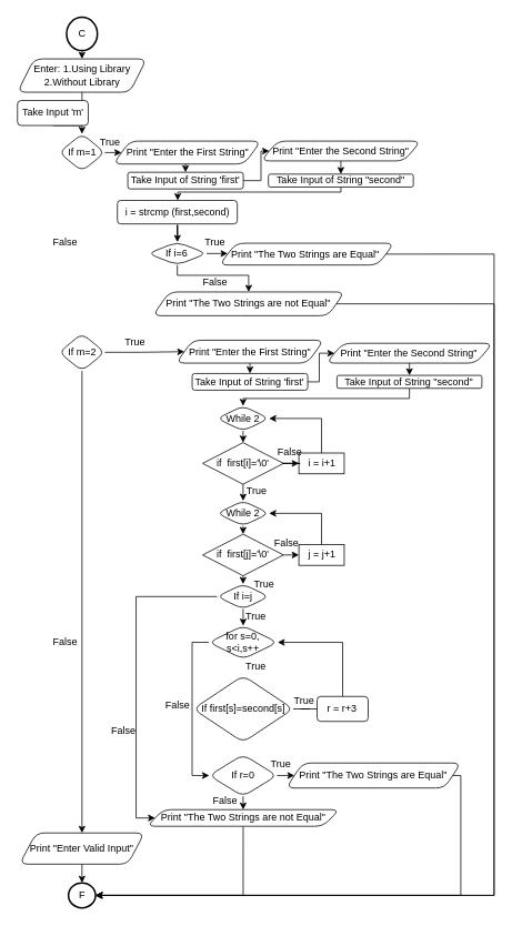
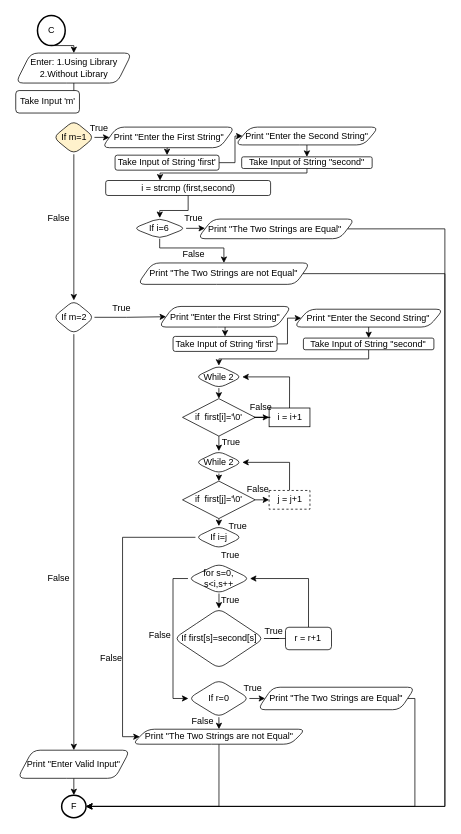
  <mxCell id="0" />
  <mxCell id="1" parent="0" />
  <mxCell id="2" value="" style="edgeStyle=orthogonalEdgeStyle;rounded=0;orthogonalLoop=1;jettySize=auto;html=1;" parent="1" source="3" target="5" edge="1"><mxGeometry relative="1" as="geometry" /></mxCell>
  <mxCell id="3" value="Enter: 1.Using Library 2.Without Library" style="shape=parallelogram;perimeter=parallelogramPerimeter;whiteSpace=wrap;html=1;fixedSize=1;rounded=1;" parent="1" vertex="1"><mxGeometry x="20.5" y="70" width="155" height="40" as="geometry" /></mxCell>
- <mxCell id="4" style="edgeStyle=orthogonalEdgeStyle;rounded=0;orthogonalLoop=1;jettySize=auto;html=1;exitX=0.5;exitY=1;exitDx=0;exitDy=0;entryX=0.5;entryY=0;entryDx=0;entryDy=0;" parent="1" source="5" target="8" edge="1"><mxGeometry relative="1" as="geometry" /></mxCell>
  <mxCell id="5" value="Take Input 'm'" style="whiteSpace=wrap;html=1;rounded=1;" parent="1" vertex="1"><mxGeometry x="20.5" y="120" width="85" height="30" as="geometry" /></mxCell>
  <mxCell id="6" value="" style="edgeStyle=orthogonalEdgeStyle;rounded=0;orthogonalLoop=1;jettySize=auto;html=1;" parent="1" source="8" target="10" edge="1"><mxGeometry relative="1" as="geometry" /></mxCell>
- <mxCell id="8" value="If m=1" style="rhombus;whiteSpace=wrap;html=1;rounded=1;" parent="1" vertex="1"><mxGeometry x="70.5" y="160" width="55" height="45" as="geometry" /></mxCell>
+ <mxCell id="7" value="" style="edgeStyle=orthogonalEdgeStyle;rounded=0;orthogonalLoop=1;jettySize=auto;html=1;" parent="1" source="8" target="19" edge="1"><mxGeometry relative="1" as="geometry" /></mxCell>
+ <mxCell id="8" value="If m=1" style="rhombus;whiteSpace=wrap;html=1;rounded=1;fillColor=#fff2cc;" parent="1" vertex="1"><mxGeometry x="70.5" y="160" width="55" height="45" as="geometry" /></mxCell>
  <mxCell id="9" style="edgeStyle=orthogonalEdgeStyle;rounded=0;orthogonalLoop=1;jettySize=auto;html=1;exitX=0.5;exitY=1;exitDx=0;exitDy=0;entryX=0.5;entryY=0;entryDx=0;entryDy=0;" parent="1" source="10" target="12" edge="1"><mxGeometry relative="1" as="geometry" /></mxCell>
  <mxCell id="10" value="Print &quot;Enter the First String&quot;" style="shape=parallelogram;perimeter=parallelogramPerimeter;whiteSpace=wrap;html=1;fixedSize=1;rounded=1;" parent="1" vertex="1"><mxGeometry x="135.5" y="168.75" width="177.5" height="27.5" as="geometry" /></mxCell>
  <mxCell id="11" style="edgeStyle=orthogonalEdgeStyle;rounded=0;orthogonalLoop=1;jettySize=auto;html=1;exitX=1;exitY=0.5;exitDx=0;exitDy=0;entryX=0;entryY=0.5;entryDx=0;entryDy=0;" parent="1" source="12" target="14" edge="1"><mxGeometry relative="1" as="geometry"><Array as="points"><mxPoint x="313" y="216" /><mxPoint x="313" y="181" /></Array></mxGeometry></mxCell>
  <mxCell id="12" value="Take Input of String 'first'" style="whiteSpace=wrap;html=1;rounded=1;" parent="1" vertex="1"><mxGeometry x="153" y="206.2" width="138.75" height="20" as="geometry" /></mxCell>
  <mxCell id="13" style="edgeStyle=orthogonalEdgeStyle;rounded=0;orthogonalLoop=1;jettySize=auto;html=1;exitX=0.5;exitY=1;exitDx=0;exitDy=0;entryX=0.5;entryY=0;entryDx=0;entryDy=0;" parent="1" source="14" target="16" edge="1"><mxGeometry relative="1" as="geometry" /></mxCell>
  <mxCell id="14" value="Print &quot;Enter the Second String&quot;" style="shape=parallelogram;perimeter=parallelogramPerimeter;whiteSpace=wrap;html=1;fixedSize=1;rounded=1;" parent="1" vertex="1"><mxGeometry x="313" y="168.75" width="191.88" height="23.8" as="geometry" /></mxCell>
  <mxCell id="15" value="" style="edgeStyle=orthogonalEdgeStyle;rounded=0;orthogonalLoop=1;jettySize=auto;html=1;" parent="1" source="16" target="23" edge="1"><mxGeometry relative="1" as="geometry"><Array as="points"><mxPoint x="409" y="230" /><mxPoint x="213" y="230" /></Array></mxGeometry></mxCell>
  <mxCell id="16" value="Take Input of String &quot;second&quot;" style="whiteSpace=wrap;html=1;rounded=1;" parent="1" vertex="1"><mxGeometry x="321.91" y="208.43" width="174.06" height="15.55" as="geometry" /></mxCell>
  <mxCell id="17" value="" style="edgeStyle=orthogonalEdgeStyle;rounded=0;orthogonalLoop=1;jettySize=auto;html=1;" parent="1" source="19" target="21" edge="1"><mxGeometry relative="1" as="geometry" /></mxCell>
  <mxCell id="18" style="edgeStyle=orthogonalEdgeStyle;rounded=0;orthogonalLoop=1;jettySize=auto;html=1;exitX=1;exitY=0.5;exitDx=0;exitDy=0;entryX=0;entryY=0.5;entryDx=0;entryDy=0;" parent="1" source="19" target="65" edge="1"><mxGeometry relative="1" as="geometry" /></mxCell>
  <mxCell id="19" value="If m=2" style="rhombus;whiteSpace=wrap;html=1;rounded=1;" parent="1" vertex="1"><mxGeometry x="70.5" y="400" width="55" height="45" as="geometry" /></mxCell>
  <mxCell id="20" value="" style="edgeStyle=orthogonalEdgeStyle;rounded=0;orthogonalLoop=1;jettySize=auto;html=1;" parent="1" source="21" edge="1"><mxGeometry relative="1" as="geometry"><mxPoint x="98" y="1060" as="targetPoint" /></mxGeometry></mxCell>
  <mxCell id="21" value="Print &quot;Enter Valid Input&quot;" style="shape=parallelogram;perimeter=parallelogramPerimeter;whiteSpace=wrap;html=1;fixedSize=1;rounded=1;" parent="1" vertex="1"><mxGeometry x="23" y="1000" width="150" height="37.5" as="geometry" /></mxCell>
  <mxCell id="22" value="" style="edgeStyle=orthogonalEdgeStyle;rounded=0;orthogonalLoop=1;jettySize=auto;html=1;" parent="1" source="23" target="26" edge="1"><mxGeometry relative="1" as="geometry" /></mxCell>
- <mxCell id="23" value="i = strcmp (first,second)" style="whiteSpace=wrap;html=1;rounded=1;" parent="1" vertex="1"><mxGeometry x="140.5" y="240" width="144.06" height="28.24" as="geometry" /></mxCell>
+ <mxCell id="23" value="i = strcmp (first,second)" style="whiteSpace=wrap;html=1;rounded=1;" parent="1" vertex="1"><mxGeometry x="140.5" y="240" width="220" height="20" as="geometry" /></mxCell>
  <mxCell id="24" style="edgeStyle=orthogonalEdgeStyle;rounded=0;orthogonalLoop=1;jettySize=auto;html=1;exitX=1;exitY=0.5;exitDx=0;exitDy=0;entryX=0;entryY=0.5;entryDx=0;entryDy=0;" parent="1" source="26" target="28" edge="1"><mxGeometry relative="1" as="geometry" /></mxCell>
  <mxCell id="25" style="edgeStyle=orthogonalEdgeStyle;rounded=0;orthogonalLoop=1;jettySize=auto;html=1;exitX=0.5;exitY=1;exitDx=0;exitDy=0;entryX=0.5;entryY=0;entryDx=0;entryDy=0;" parent="1" source="26" target="30" edge="1"><mxGeometry relative="1" as="geometry"><Array as="points"><mxPoint x="213" y="330" /><mxPoint x="298" y="330" /></Array></mxGeometry></mxCell>
  <mxCell id="26" value="If i=6" style="rhombus;whiteSpace=wrap;html=1;rounded=1;" parent="1" vertex="1"><mxGeometry x="177.3" y="290" width="70.47" height="27.64" as="geometry" /></mxCell>
  <mxCell id="27" style="edgeStyle=orthogonalEdgeStyle;rounded=0;orthogonalLoop=1;jettySize=auto;html=1;exitX=1;exitY=0.5;exitDx=0;exitDy=0;entryX=1;entryY=0.5;entryDx=0;entryDy=0;entryPerimeter=0;" edge="1" parent="1" source="28" target="33"><mxGeometry relative="1" as="geometry"><Array as="points"><mxPoint x="593" y="305" /><mxPoint x="593" y="1075" /></Array></mxGeometry></mxCell>
  <mxCell id="28" value="Print &quot;The Two Strings are Equal&quot;&amp;nbsp;" style="shape=parallelogram;perimeter=parallelogramPerimeter;whiteSpace=wrap;html=1;fixedSize=1;rounded=1;" parent="1" vertex="1"><mxGeometry x="263" y="291.46" width="210" height="26.18" as="geometry" /></mxCell>
  <mxCell id="29" style="edgeStyle=orthogonalEdgeStyle;rounded=0;orthogonalLoop=1;jettySize=auto;html=1;exitX=1;exitY=0.5;exitDx=0;exitDy=0;entryX=1;entryY=0.5;entryDx=0;entryDy=0;entryPerimeter=0;" edge="1" parent="1" source="30" target="33"><mxGeometry relative="1" as="geometry"><Array as="points"><mxPoint x="593" y="364" /><mxPoint x="593" y="1075" /></Array></mxGeometry></mxCell>
  <mxCell id="30" value="Print &quot;The Two Strings are not Equal&quot;" style="shape=parallelogram;perimeter=parallelogramPerimeter;whiteSpace=wrap;html=1;fixedSize=1;rounded=1;" parent="1" vertex="1"><mxGeometry x="183" y="350" width="230.47" height="28.54" as="geometry" /></mxCell>
  <mxCell id="31" style="edgeStyle=orthogonalEdgeStyle;rounded=0;orthogonalLoop=1;jettySize=auto;html=1;exitX=0.5;exitY=1;exitDx=0;exitDy=0;exitPerimeter=0;entryX=0.5;entryY=0;entryDx=0;entryDy=0;" edge="1" parent="1" source="32" target="3"><mxGeometry relative="1" as="geometry" /></mxCell>
- <mxCell id="32" value="C" style="strokeWidth=2;html=1;shape=mxgraph.flowchart.start_2;whiteSpace=wrap;" vertex="1" parent="1"><mxGeometry x="79.5" y="20" width="37" height="40" as="geometry" /></mxCell>
+ <mxCell id="32" value="C" style="strokeWidth=2;html=1;shape=mxgraph.flowchart.start_2;whiteSpace=wrap;" vertex="1" parent="1"><mxGeometry x="49.5" y="20" width="37" height="40" as="geometry" /></mxCell>
  <mxCell id="33" value="F" style="strokeWidth=2;html=1;shape=mxgraph.flowchart.start_2;whiteSpace=wrap;" vertex="1" parent="1"><mxGeometry x="81.75" y="1060" width="32.5" height="30" as="geometry" /></mxCell>
  <mxCell id="34" style="edgeStyle=orthogonalEdgeStyle;rounded=0;orthogonalLoop=1;jettySize=auto;html=1;exitX=1;exitY=0.5;exitDx=0;exitDy=0;entryX=1;entryY=0.5;entryDx=0;entryDy=0;entryPerimeter=0;" edge="1" parent="1" source="61" target="33"><mxGeometry relative="1" as="geometry"><Array as="points"><mxPoint x="553" y="931" /><mxPoint x="553" y="1075" /></Array></mxGeometry></mxCell>
  <mxCell id="35" value="if&amp;nbsp; first[i]='\0'" style="rhombus;whiteSpace=wrap;html=1;" parent="1" vertex="1"><mxGeometry x="243" y="531" width="97" height="50" as="geometry" /></mxCell>
  <mxCell id="36" value="i = i+1" style="whiteSpace=wrap;html=1;" parent="1" vertex="1"><mxGeometry x="358.5" y="543.5" width="54.5" height="25" as="geometry" /></mxCell>
  <mxCell id="37" value="" style="edgeStyle=orthogonalEdgeStyle;rounded=0;orthogonalLoop=1;jettySize=auto;html=1;" parent="1" source="35" target="36" edge="1"><mxGeometry relative="1" as="geometry" /></mxCell>
  <mxCell id="38" style="edgeStyle=orthogonalEdgeStyle;rounded=0;orthogonalLoop=1;jettySize=auto;html=1;exitX=0.5;exitY=1;exitDx=0;exitDy=0;entryX=0.5;entryY=0;entryDx=0;entryDy=0;" parent="1" source="39" target="35" edge="1"><mxGeometry relative="1" as="geometry" /></mxCell>
  <mxCell id="39" value="While 2" style="rhombus;whiteSpace=wrap;html=1;rounded=1;" parent="1" vertex="1"><mxGeometry x="260.25" y="487" width="62.5" height="30" as="geometry" /></mxCell>
  <mxCell id="40" style="edgeStyle=orthogonalEdgeStyle;rounded=0;orthogonalLoop=1;jettySize=auto;html=1;exitX=0.5;exitY=0;exitDx=0;exitDy=0;entryX=1;entryY=0.5;entryDx=0;entryDy=0;" parent="1" source="36" target="39" edge="1"><mxGeometry relative="1" as="geometry" /></mxCell>
  <mxCell id="41" value="While 2" style="rhombus;whiteSpace=wrap;html=1;rounded=1;" parent="1" vertex="1"><mxGeometry x="260.25" y="601" width="62.5" height="30" as="geometry" /></mxCell>
  <mxCell id="42" style="edgeStyle=orthogonalEdgeStyle;rounded=0;orthogonalLoop=1;jettySize=auto;html=1;exitX=0.5;exitY=1;exitDx=0;exitDy=0;entryX=0.5;entryY=0;entryDx=0;entryDy=0;" parent="1" source="35" target="41" edge="1"><mxGeometry relative="1" as="geometry" /></mxCell>
  <mxCell id="43" value="if&amp;nbsp; first[j]='\0'" style="rhombus;whiteSpace=wrap;html=1;" parent="1" vertex="1"><mxGeometry x="243" y="641" width="97" height="50" as="geometry" /></mxCell>
  <mxCell id="44" style="edgeStyle=orthogonalEdgeStyle;rounded=0;orthogonalLoop=1;jettySize=auto;html=1;exitX=0.5;exitY=1;exitDx=0;exitDy=0;entryX=0.5;entryY=0;entryDx=0;entryDy=0;" parent="1" source="41" target="43" edge="1"><mxGeometry relative="1" as="geometry" /></mxCell>
  <mxCell id="45" style="edgeStyle=orthogonalEdgeStyle;rounded=0;orthogonalLoop=1;jettySize=auto;html=1;exitX=0.5;exitY=0;exitDx=0;exitDy=0;entryX=1;entryY=0.5;entryDx=0;entryDy=0;" parent="1" source="46" target="41" edge="1"><mxGeometry relative="1" as="geometry" /></mxCell>
- <mxCell id="46" value="j = j+1" style="whiteSpace=wrap;html=1;" parent="1" vertex="1"><mxGeometry x="358.5" y="653.5" width="54.5" height="25" as="geometry" /></mxCell>
+ <mxCell id="46" value="j = j+1" style="whiteSpace=wrap;html=1;dashed=1;" parent="1" vertex="1"><mxGeometry x="358.5" y="653.5" width="54.5" height="25" as="geometry" /></mxCell>
  <mxCell id="47" style="edgeStyle=orthogonalEdgeStyle;rounded=0;orthogonalLoop=1;jettySize=auto;html=1;exitX=1;exitY=0.5;exitDx=0;exitDy=0;entryX=0;entryY=0.5;entryDx=0;entryDy=0;" parent="1" source="43" target="46" edge="1"><mxGeometry relative="1" as="geometry" /></mxCell>
- <mxCell id="48" style="edgeStyle=orthogonalEdgeStyle;rounded=0;orthogonalLoop=1;jettySize=auto;html=1;exitX=0.5;exitY=1;exitDx=0;exitDy=0;entryX=0.5;entryY=0;entryDx=0;entryDy=0;" parent="1" source="50" target="52" edge="1"><mxGeometry relative="1" as="geometry" /></mxCell>
  <mxCell id="49" style="edgeStyle=orthogonalEdgeStyle;rounded=0;orthogonalLoop=1;jettySize=auto;html=1;exitX=0;exitY=0.5;exitDx=0;exitDy=0;entryX=0;entryY=0.5;entryDx=0;entryDy=0;" edge="1" parent="1" source="50" target="63"><mxGeometry relative="1" as="geometry"><Array as="points"><mxPoint x="163" y="716" /><mxPoint x="163" y="982" /></Array></mxGeometry></mxCell>
  <mxCell id="50" value="If i=j" style="rhombus;whiteSpace=wrap;html=1;rounded=1;" parent="1" vertex="1"><mxGeometry x="260.25" y="701" width="62.5" height="30" as="geometry" /></mxCell>
  <mxCell id="51" style="edgeStyle=orthogonalEdgeStyle;rounded=0;orthogonalLoop=1;jettySize=auto;html=1;exitX=0.5;exitY=1;exitDx=0;exitDy=0;entryX=0.5;entryY=0;entryDx=0;entryDy=0;" parent="1" source="43" target="50" edge="1"><mxGeometry relative="1" as="geometry" /></mxCell>
  <mxCell id="52" value="for s=0, s&amp;lt;i,s++" style="rhombus;whiteSpace=wrap;html=1;rounded=1;" parent="1" vertex="1"><mxGeometry x="250.25" y="751" width="82.75" height="40" as="geometry" /></mxCell>
  <mxCell id="53" value="If first[s]=second[s]" style="rhombus;whiteSpace=wrap;html=1;rounded=1;" parent="1" vertex="1"><mxGeometry x="231.62" y="811" width="120" height="80" as="geometry" /></mxCell>
+ <mxCell id="54" style="edgeStyle=orthogonalEdgeStyle;rounded=0;orthogonalLoop=1;jettySize=auto;html=1;exitX=0.5;exitY=1;exitDx=0;exitDy=0;entryX=0.5;entryY=0;entryDx=0;entryDy=0;" parent="1" source="52" target="53" edge="1"><mxGeometry relative="1" as="geometry" /></mxCell>
  <mxCell id="55" style="edgeStyle=orthogonalEdgeStyle;rounded=0;orthogonalLoop=1;jettySize=auto;html=1;exitX=0.5;exitY=0;exitDx=0;exitDy=0;entryX=1;entryY=0.5;entryDx=0;entryDy=0;" parent="1" source="56" target="52" edge="1"><mxGeometry relative="1" as="geometry" /></mxCell>
- <mxCell id="56" value="r = r+3" style="whiteSpace=wrap;html=1;rounded=1;" parent="1" vertex="1"><mxGeometry x="380.37" y="836" width="61.38" height="30" as="geometry" /></mxCell>
+ <mxCell id="56" value="r = r+1" style="whiteSpace=wrap;html=1;rounded=1;" parent="1" vertex="1"><mxGeometry x="380.37" y="836" width="61.38" height="30" as="geometry" /></mxCell>
  <mxCell id="57" value="" style="edgeStyle=orthogonalEdgeStyle;rounded=0;orthogonalLoop=1;jettySize=auto;html=1;endArrow=none;" parent="1" source="53" target="56" edge="1"><mxGeometry relative="1" as="geometry" /></mxCell>
  <mxCell id="58" style="edgeStyle=orthogonalEdgeStyle;rounded=0;orthogonalLoop=1;jettySize=auto;html=1;exitX=1;exitY=0.5;exitDx=0;exitDy=0;entryX=0;entryY=0.5;entryDx=0;entryDy=0;" edge="1" parent="1" source="59" target="61"><mxGeometry relative="1" as="geometry" /></mxCell>
  <mxCell id="59" value="If r=0" style="rhombus;whiteSpace=wrap;html=1;rounded=1;" parent="1" vertex="1"><mxGeometry x="250.81" y="906" width="81.38" height="50" as="geometry" /></mxCell>
  <mxCell id="60" style="edgeStyle=orthogonalEdgeStyle;rounded=0;orthogonalLoop=1;jettySize=auto;html=1;exitX=0;exitY=0.5;exitDx=0;exitDy=0;entryX=0;entryY=0.5;entryDx=0;entryDy=0;" parent="1" source="52" target="59" edge="1"><mxGeometry relative="1" as="geometry" /></mxCell>
  <mxCell id="61" value="Print &quot;The Two Strings are Equal&quot;" style="shape=parallelogram;perimeter=parallelogramPerimeter;whiteSpace=wrap;html=1;fixedSize=1;rounded=1;" parent="1" vertex="1"><mxGeometry x="343.17" y="916" width="210.12" height="30" as="geometry" /></mxCell>
  <mxCell id="62" style="edgeStyle=orthogonalEdgeStyle;rounded=0;orthogonalLoop=1;jettySize=auto;html=1;exitX=0.5;exitY=1;exitDx=0;exitDy=0;entryX=1;entryY=0.5;entryDx=0;entryDy=0;entryPerimeter=0;" edge="1" parent="1" source="63" target="33"><mxGeometry relative="1" as="geometry" /></mxCell>
  <mxCell id="63" value="Print &quot;The Two Strings are not Equal&quot;" style="shape=parallelogram;perimeter=parallelogramPerimeter;whiteSpace=wrap;html=1;fixedSize=1;rounded=1;" parent="1" vertex="1"><mxGeometry x="175.88" y="972" width="231.5" height="20" as="geometry" /></mxCell>
  <mxCell id="64" style="edgeStyle=orthogonalEdgeStyle;rounded=0;orthogonalLoop=1;jettySize=auto;html=1;exitX=0.5;exitY=1;exitDx=0;exitDy=0;entryX=0.5;entryY=0;entryDx=0;entryDy=0;" parent="1" source="59" target="63" edge="1"><mxGeometry relative="1" as="geometry" /></mxCell>
  <mxCell id="65" value="Print &quot;Enter the First String&quot;" style="shape=parallelogram;perimeter=parallelogramPerimeter;whiteSpace=wrap;html=1;fixedSize=1;rounded=1;" parent="1" vertex="1"><mxGeometry x="211" y="408" width="177.5" height="27.5" as="geometry" /></mxCell>
  <mxCell id="66" value="Take Input of String 'first'" style="whiteSpace=wrap;html=1;rounded=1;" parent="1" vertex="1"><mxGeometry x="230.37" y="448" width="138.75" height="20" as="geometry" /></mxCell>
  <mxCell id="67" style="edgeStyle=orthogonalEdgeStyle;rounded=0;orthogonalLoop=1;jettySize=auto;html=1;exitX=0.5;exitY=1;exitDx=0;exitDy=0;entryX=0.5;entryY=0;entryDx=0;entryDy=0;" parent="1" source="65" target="66" edge="1"><mxGeometry relative="1" as="geometry" /></mxCell>
  <mxCell id="68" value="Print &quot;Enter the Second String&quot;" style="shape=parallelogram;perimeter=parallelogramPerimeter;whiteSpace=wrap;html=1;fixedSize=1;rounded=1;" parent="1" vertex="1"><mxGeometry x="391.37" y="411.7" width="199.88" height="23.8" as="geometry" /></mxCell>
  <mxCell id="69" style="edgeStyle=orthogonalEdgeStyle;rounded=0;orthogonalLoop=1;jettySize=auto;html=1;exitX=1;exitY=0.5;exitDx=0;exitDy=0;entryX=0;entryY=0.5;entryDx=0;entryDy=0;" parent="1" source="66" target="68" edge="1"><mxGeometry relative="1" as="geometry"><Array as="points"><mxPoint x="383" y="458" /><mxPoint x="383" y="424" /></Array></mxGeometry></mxCell>
  <mxCell id="70" style="edgeStyle=orthogonalEdgeStyle;rounded=0;orthogonalLoop=1;jettySize=auto;html=1;exitX=0.5;exitY=1;exitDx=0;exitDy=0;entryX=0.5;entryY=0;entryDx=0;entryDy=0;" parent="1" source="71" target="39" edge="1"><mxGeometry relative="1" as="geometry"><Array as="points"><mxPoint x="491" y="478" /><mxPoint x="292" y="478" /></Array></mxGeometry></mxCell>
  <mxCell id="71" value="Take Input of String &quot;second&quot;" style="whiteSpace=wrap;html=1;rounded=1;" parent="1" vertex="1"><mxGeometry x="404.28" y="450.23" width="174.06" height="15.55" as="geometry" /></mxCell>
  <mxCell id="72" style="edgeStyle=orthogonalEdgeStyle;rounded=0;orthogonalLoop=1;jettySize=auto;html=1;exitX=0.5;exitY=1;exitDx=0;exitDy=0;entryX=0.5;entryY=0;entryDx=0;entryDy=0;" parent="1" source="68" target="71" edge="1"><mxGeometry relative="1" as="geometry" /></mxCell>
  <mxCell id="73" value="True" style="text;html=1;strokeColor=none;fillColor=none;align=center;verticalAlign=middle;whiteSpace=wrap;rounded=0;" vertex="1" parent="1"><mxGeometry x="116.5" y="160" width="30" height="22" as="geometry" /></mxCell>
  <mxCell id="74" value="True" style="text;html=1;strokeColor=none;fillColor=none;align=center;verticalAlign=middle;whiteSpace=wrap;rounded=0;" vertex="1" parent="1"><mxGeometry x="147.3" y="400" width="30" height="22" as="geometry" /></mxCell>
  <mxCell id="75" value="True" style="text;html=1;strokeColor=none;fillColor=none;align=center;verticalAlign=middle;whiteSpace=wrap;rounded=0;" vertex="1" parent="1"><mxGeometry x="292.75" y="579" width="30" height="22" as="geometry" /></mxCell>
  <mxCell id="76" value="True" style="text;html=1;strokeColor=none;fillColor=none;align=center;verticalAlign=middle;whiteSpace=wrap;rounded=0;" vertex="1" parent="1"><mxGeometry x="291.75" y="789" width="30" height="22" as="geometry" /></mxCell>
  <mxCell id="77" value="True" style="text;html=1;strokeColor=none;fillColor=none;align=center;verticalAlign=middle;whiteSpace=wrap;rounded=0;" vertex="1" parent="1"><mxGeometry x="302.19" y="690" width="30" height="22" as="geometry" /></mxCell>
  <mxCell id="78" value="False" style="text;html=1;strokeColor=none;fillColor=none;align=center;verticalAlign=middle;whiteSpace=wrap;rounded=0;" vertex="1" parent="1"><mxGeometry x="63" y="280" width="30" height="22" as="geometry" /></mxCell>
  <mxCell id="79" value="False" style="text;html=1;strokeColor=none;fillColor=none;align=center;verticalAlign=middle;whiteSpace=wrap;rounded=0;" vertex="1" parent="1"><mxGeometry x="243" y="328" width="30" height="22" as="geometry" /></mxCell>
  <mxCell id="80" value="True" style="text;html=1;strokeColor=none;fillColor=none;align=center;verticalAlign=middle;whiteSpace=wrap;rounded=0;" vertex="1" parent="1"><mxGeometry x="243" y="280" width="30" height="22" as="geometry" /></mxCell>
  <mxCell id="81" value="False" style="text;html=1;strokeColor=none;fillColor=none;align=center;verticalAlign=middle;whiteSpace=wrap;rounded=0;" vertex="1" parent="1"><mxGeometry x="333" y="531" width="30" height="22" as="geometry" /></mxCell>
  <mxCell id="82" value="False" style="text;html=1;strokeColor=none;fillColor=none;align=center;verticalAlign=middle;whiteSpace=wrap;rounded=0;" vertex="1" parent="1"><mxGeometry x="328.5" y="641" width="30" height="22" as="geometry" /></mxCell>
  <mxCell id="83" value="False" style="text;html=1;strokeColor=none;fillColor=none;align=center;verticalAlign=middle;whiteSpace=wrap;rounded=0;" vertex="1" parent="1"><mxGeometry x="133" y="866" width="30" height="22" as="geometry" /></mxCell>
  <mxCell id="84" value="False" style="text;html=1;strokeColor=none;fillColor=none;align=center;verticalAlign=middle;whiteSpace=wrap;rounded=0;" vertex="1" parent="1"><mxGeometry x="197.53" y="836" width="30" height="22" as="geometry" /></mxCell>
  <mxCell id="85" value="True" style="text;html=1;strokeColor=none;fillColor=none;align=center;verticalAlign=middle;whiteSpace=wrap;rounded=0;" vertex="1" parent="1"><mxGeometry x="350.37" y="830" width="30" height="22" as="geometry" /></mxCell>
  <mxCell id="86" value="True" style="text;html=1;strokeColor=none;fillColor=none;align=center;verticalAlign=middle;whiteSpace=wrap;rounded=0;" vertex="1" parent="1"><mxGeometry x="321.62" y="906" width="30" height="22" as="geometry" /></mxCell>
  <mxCell id="87" value="False" style="text;html=1;strokeColor=none;fillColor=none;align=center;verticalAlign=middle;whiteSpace=wrap;rounded=0;" vertex="1" parent="1"><mxGeometry x="254.56" y="950" width="30" height="22" as="geometry" /></mxCell>
  <mxCell id="88" value="False" style="text;html=1;strokeColor=none;fillColor=none;align=center;verticalAlign=middle;whiteSpace=wrap;rounded=0;" vertex="1" parent="1"><mxGeometry x="63" y="760" width="30" height="22" as="geometry" /></mxCell>
  <mxCell id="89" value="True" style="text;html=1;strokeColor=none;fillColor=none;align=center;verticalAlign=middle;whiteSpace=wrap;rounded=0;" vertex="1" parent="1"><mxGeometry x="291.62" y="729" width="30" height="22" as="geometry" /></mxCell>
